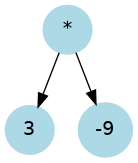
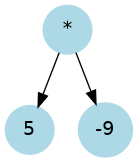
  digraph {
    node [color=lightblue fontname=Helvetica shape=circle style=filled]
    n1 [label="*"]
-   n2 [label=3]
+   n2 [label=5]
    n3 [label=-9]
    n1 -> n2
    n1 -> n3
  }
